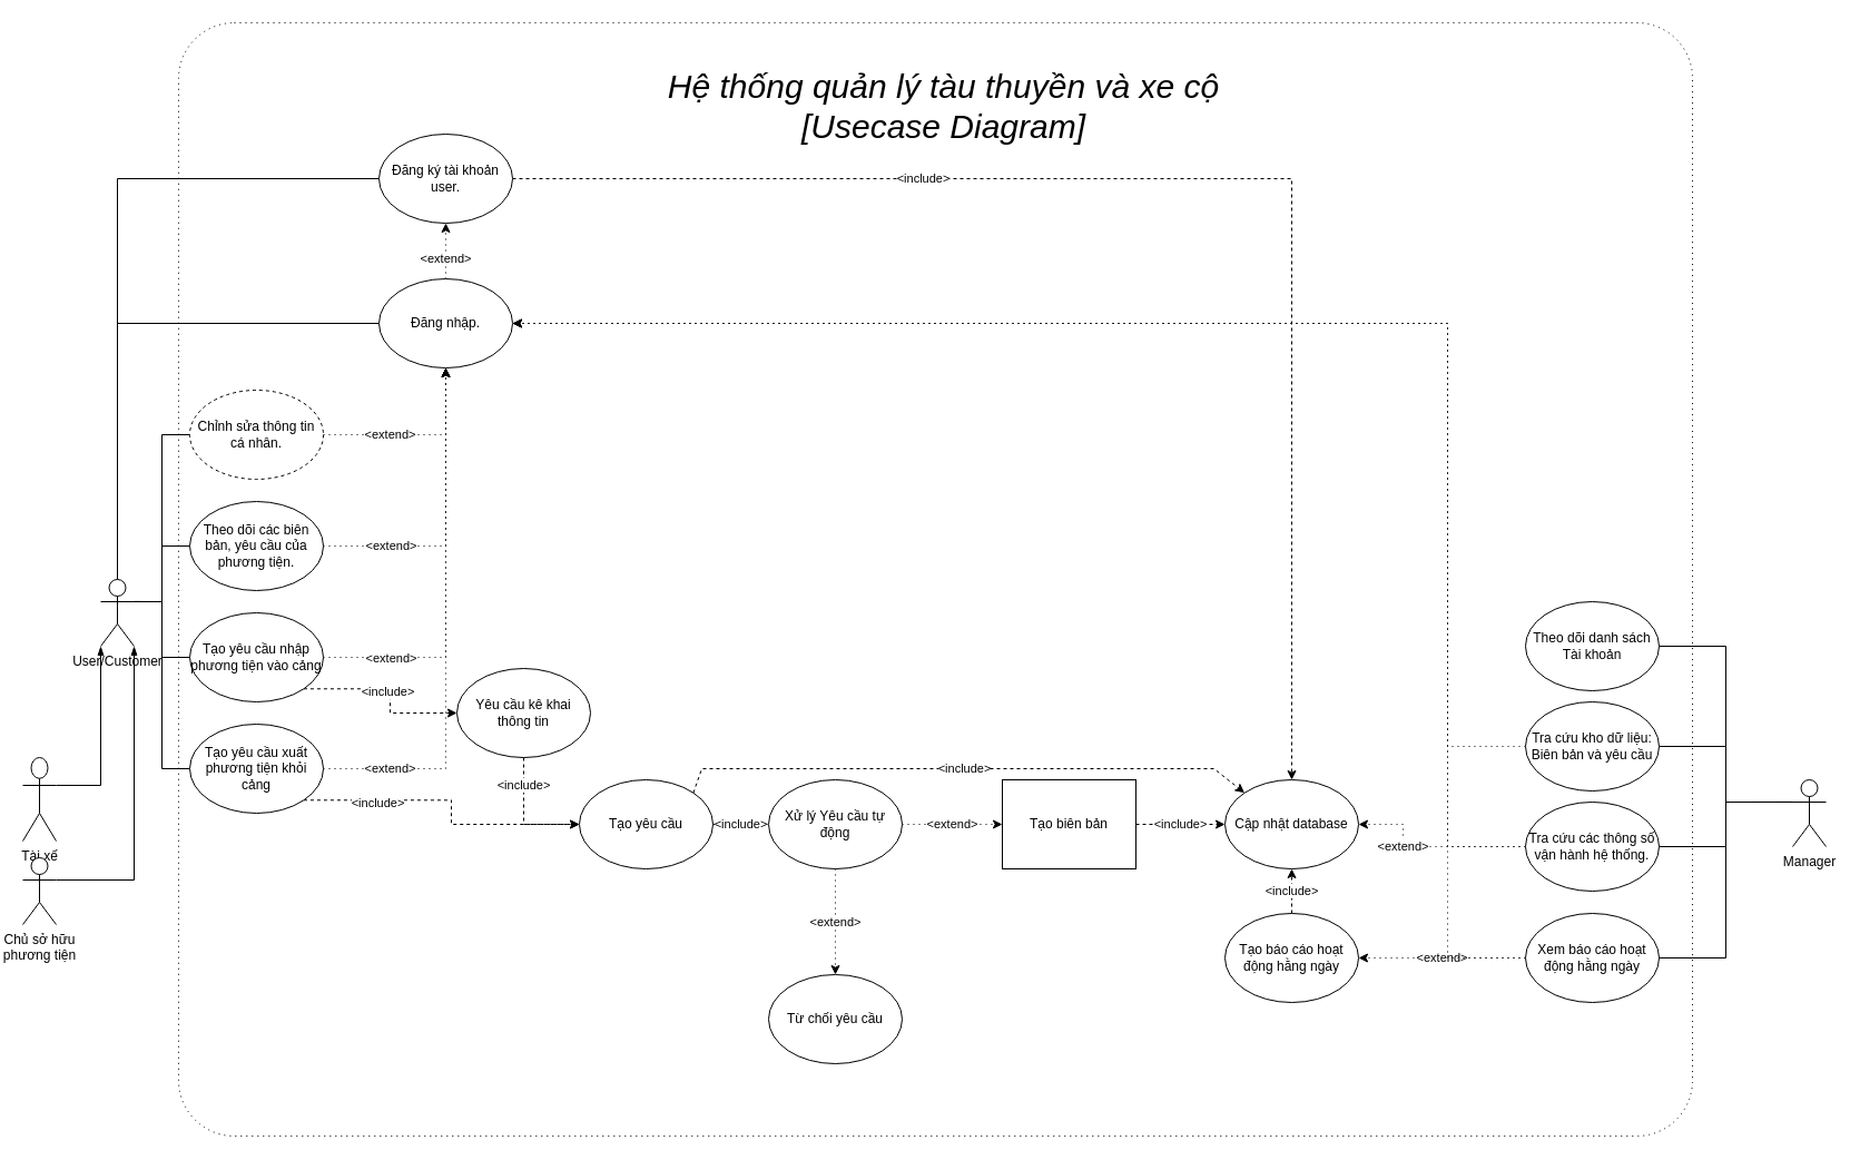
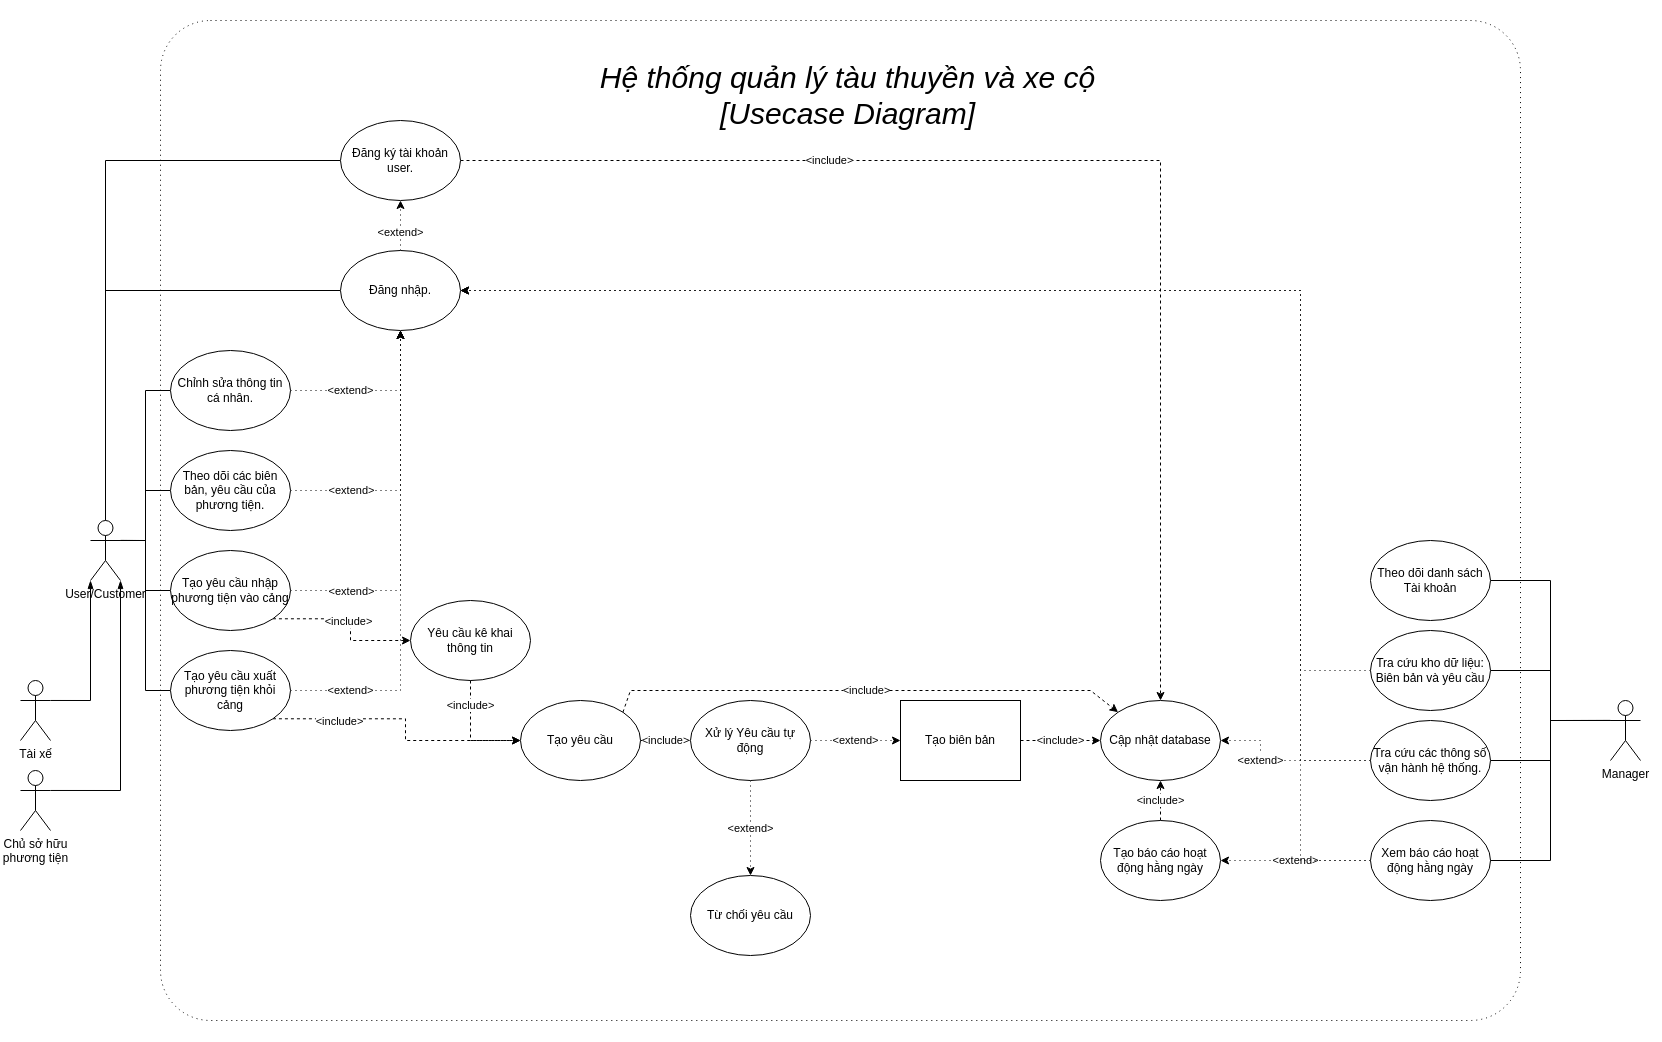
  <mxCell id="0" />
  <mxCell id="1" parent="0" />
  <mxCell id="2" value="" style="rounded=1;whiteSpace=wrap;html=1;arcSize=5;strokeWidth=1;dashed=1;dashPattern=1 4;fillColor=none;" parent="1" vertex="1"><mxGeometry x="160" y="20" width="1360" height="1000" as="geometry" /></mxCell>
  <mxCell id="3" style="edgeStyle=orthogonalEdgeStyle;rounded=0;orthogonalLoop=1;jettySize=auto;html=1;exitX=0.5;exitY=0;exitDx=0;exitDy=0;exitPerimeter=0;entryX=0;entryY=0.5;entryDx=0;entryDy=0;endArrow=none;endFill=0;" parent="1" source="9" target="15" edge="1"><mxGeometry relative="1" as="geometry" /></mxCell>
  <mxCell id="4" style="edgeStyle=orthogonalEdgeStyle;rounded=0;orthogonalLoop=1;jettySize=auto;html=1;exitX=0.5;exitY=0;exitDx=0;exitDy=0;exitPerimeter=0;entryX=0;entryY=0.5;entryDx=0;entryDy=0;endArrow=none;endFill=0;" parent="1" source="9" target="17" edge="1"><mxGeometry relative="1" as="geometry" /></mxCell>
  <mxCell id="5" style="edgeStyle=orthogonalEdgeStyle;rounded=0;orthogonalLoop=1;jettySize=auto;html=1;exitX=1;exitY=0.333;exitDx=0;exitDy=0;exitPerimeter=0;entryX=0;entryY=0.5;entryDx=0;entryDy=0;endArrow=none;endFill=0;" parent="1" source="9" target="21" edge="1"><mxGeometry relative="1" as="geometry" /></mxCell>
  <mxCell id="6" style="edgeStyle=orthogonalEdgeStyle;rounded=0;orthogonalLoop=1;jettySize=auto;html=1;exitX=1;exitY=0.333;exitDx=0;exitDy=0;exitPerimeter=0;entryX=0;entryY=0.5;entryDx=0;entryDy=0;endArrow=none;endFill=0;" parent="1" source="9" target="23" edge="1"><mxGeometry relative="1" as="geometry" /></mxCell>
  <mxCell id="7" style="edgeStyle=orthogonalEdgeStyle;rounded=0;orthogonalLoop=1;jettySize=auto;html=1;exitX=1;exitY=0.333;exitDx=0;exitDy=0;exitPerimeter=0;endArrow=none;endFill=0;" parent="1" source="9" target="37" edge="1"><mxGeometry relative="1" as="geometry" /></mxCell>
  <mxCell id="8" style="edgeStyle=orthogonalEdgeStyle;rounded=0;orthogonalLoop=1;jettySize=auto;html=1;exitX=1;exitY=0.333;exitDx=0;exitDy=0;exitPerimeter=0;entryX=0;entryY=0.5;entryDx=0;entryDy=0;endArrow=none;endFill=0;" parent="1" source="9" target="41" edge="1"><mxGeometry relative="1" as="geometry" /></mxCell>
  <mxCell id="9" value="User/Customer" style="shape=umlActor;verticalLabelPosition=bottom;verticalAlign=top;html=1;outlineConnect=0;" parent="1" vertex="1"><mxGeometry x="90" y="520" width="30" height="60" as="geometry" /></mxCell>
  <mxCell id="10" style="edgeStyle=orthogonalEdgeStyle;rounded=0;orthogonalLoop=1;jettySize=auto;html=1;exitX=0;exitY=0.333;exitDx=0;exitDy=0;exitPerimeter=0;entryX=1;entryY=0.5;entryDx=0;entryDy=0;endArrow=none;endFill=0;" parent="1" source="13" target="26" edge="1"><mxGeometry relative="1" as="geometry" /></mxCell>
  <mxCell id="11" style="edgeStyle=orthogonalEdgeStyle;rounded=0;orthogonalLoop=1;jettySize=auto;html=1;exitX=0;exitY=0.333;exitDx=0;exitDy=0;exitPerimeter=0;entryX=1;entryY=0.5;entryDx=0;entryDy=0;endArrow=none;endFill=0;" parent="1" source="13" target="28" edge="1"><mxGeometry relative="1" as="geometry" /></mxCell>
  <mxCell id="12" style="edgeStyle=orthogonalEdgeStyle;rounded=0;orthogonalLoop=1;jettySize=auto;html=1;exitX=0;exitY=0.333;exitDx=0;exitDy=0;exitPerimeter=0;entryX=1;entryY=0.5;entryDx=0;entryDy=0;endArrow=none;endFill=0;" parent="1" source="13" target="32" edge="1"><mxGeometry relative="1" as="geometry" /></mxCell>
  <mxCell id="13" value="Manager" style="shape=umlActor;verticalLabelPosition=bottom;verticalAlign=top;html=1;outlineConnect=0;" parent="1" vertex="1"><mxGeometry x="1610" y="700" width="30" height="60" as="geometry" /></mxCell>
  <mxCell id="14" value="&amp;lt;include&amp;gt;" style="edgeStyle=orthogonalEdgeStyle;rounded=0;orthogonalLoop=1;jettySize=auto;html=1;exitX=1;exitY=0.5;exitDx=0;exitDy=0;entryX=0.5;entryY=0;entryDx=0;entryDy=0;dashed=1;" parent="1" source="15" target="48" edge="1"><mxGeometry x="-0.405" relative="1" as="geometry"><mxPoint as="offset" /></mxGeometry></mxCell>
  <mxCell id="15" value="Đăng ký tài khoản user." style="ellipse;whiteSpace=wrap;html=1;" parent="1" vertex="1"><mxGeometry x="340" y="120" width="120" height="80" as="geometry" /></mxCell>
  <mxCell id="16" value="&amp;lt;extend&amp;gt;" style="edgeStyle=orthogonalEdgeStyle;rounded=0;orthogonalLoop=1;jettySize=auto;html=1;exitX=0.5;exitY=0;exitDx=0;exitDy=0;dashed=1;dashPattern=1 4;" parent="1" source="17" target="15" edge="1"><mxGeometry x="-0.273" relative="1" as="geometry"><mxPoint as="offset" /></mxGeometry></mxCell>
  <mxCell id="17" value="Đăng nhập." style="ellipse;whiteSpace=wrap;html=1;" parent="1" vertex="1"><mxGeometry x="340" y="250" width="120" height="80" as="geometry" /></mxCell>
  <mxCell id="18" value="" style="edgeStyle=orthogonalEdgeStyle;rounded=0;orthogonalLoop=1;jettySize=auto;html=1;endArrow=blockThin;endFill=1;exitX=1;exitY=0.333;exitDx=0;exitDy=0;exitPerimeter=0;entryX=0;entryY=1;entryDx=0;entryDy=0;entryPerimeter=0;" parent="1" source="19" target="9" edge="1"><mxGeometry relative="1" as="geometry" /></mxCell>
- <mxCell id="19" value="Tài xế" style="shape=umlActor;verticalLabelPosition=bottom;verticalAlign=top;html=1;outlineConnect=0;" parent="1" vertex="1"><mxGeometry x="20" y="680" width="30" height="75" as="geometry" /></mxCell>
+ <mxCell id="19" value="Tài xế" style="shape=umlActor;verticalLabelPosition=bottom;verticalAlign=top;html=1;outlineConnect=0;" parent="1" vertex="1"><mxGeometry x="20" y="680" width="30" height="60" as="geometry" /></mxCell>
  <mxCell id="20" value="&amp;lt;extend&amp;gt;" style="edgeStyle=orthogonalEdgeStyle;rounded=0;orthogonalLoop=1;jettySize=auto;html=1;exitX=1;exitY=0.5;exitDx=0;exitDy=0;entryX=0.5;entryY=1;entryDx=0;entryDy=0;dashed=1;dashPattern=1 4;" parent="1" source="21" target="17" edge="1"><mxGeometry x="-0.294" relative="1" as="geometry"><mxPoint as="offset" /></mxGeometry></mxCell>
- <mxCell id="21" value="Chỉnh sửa thông tin cá nhân." style="ellipse;whiteSpace=wrap;html=1;dashed=1;" parent="1" vertex="1"><mxGeometry x="170" y="350" width="120" height="80" as="geometry" /></mxCell>
+ <mxCell id="21" value="Chỉnh sửa thông tin cá nhân." style="ellipse;whiteSpace=wrap;html=1;" parent="1" vertex="1"><mxGeometry x="170" y="350" width="120" height="80" as="geometry" /></mxCell>
  <mxCell id="22" value="&amp;lt;extend&amp;gt;" style="edgeStyle=orthogonalEdgeStyle;rounded=0;orthogonalLoop=1;jettySize=auto;html=1;exitX=1;exitY=0.5;exitDx=0;exitDy=0;dashed=1;dashPattern=1 4;" parent="1" source="23" target="17" edge="1"><mxGeometry x="-0.545" relative="1" as="geometry"><mxPoint as="offset" /></mxGeometry></mxCell>
  <mxCell id="23" value="Theo dõi các biên bản, yêu cầu của phương tiện." style="ellipse;whiteSpace=wrap;html=1;" parent="1" vertex="1"><mxGeometry x="170" y="450" width="120" height="80" as="geometry" /></mxCell>
  <mxCell id="24" style="edgeStyle=orthogonalEdgeStyle;rounded=0;orthogonalLoop=1;jettySize=auto;html=1;exitX=1;exitY=0.333;exitDx=0;exitDy=0;exitPerimeter=0;endArrow=blockThin;endFill=1;entryX=1;entryY=1;entryDx=0;entryDy=0;entryPerimeter=0;" parent="1" source="25" target="9" edge="1"><mxGeometry relative="1" as="geometry"><mxPoint x="120" y="630" as="targetPoint" /></mxGeometry></mxCell>
  <mxCell id="25" value="Chủ sở hữu&lt;div&gt;phương tiện&lt;/div&gt;" style="shape=umlActor;verticalLabelPosition=bottom;verticalAlign=top;html=1;outlineConnect=0;" parent="1" vertex="1"><mxGeometry x="20" y="770" width="30" height="60" as="geometry" /></mxCell>
  <mxCell id="26" value="Theo dõi danh sách Tài khoản" style="ellipse;whiteSpace=wrap;html=1;" parent="1" vertex="1"><mxGeometry x="1370" y="540" width="120" height="80" as="geometry" /></mxCell>
  <mxCell id="27" style="edgeStyle=orthogonalEdgeStyle;rounded=0;orthogonalLoop=1;jettySize=auto;html=1;entryX=1;entryY=0.5;entryDx=0;entryDy=0;dashed=1;dashPattern=1 4;" parent="1" source="28" target="17" edge="1"><mxGeometry relative="1" as="geometry"><Array as="points"><mxPoint x="1300" y="670" /><mxPoint x="1300" y="290" /></Array></mxGeometry></mxCell>
  <mxCell id="28" value="Tra cứu kho dữ liệu: Biên bản và yêu cầu" style="ellipse;whiteSpace=wrap;html=1;" parent="1" vertex="1"><mxGeometry x="1370" y="630" width="120" height="80" as="geometry" /></mxCell>
  <mxCell id="29" value="&lt;font style=&quot;font-size: 30px;&quot;&gt;&lt;i&gt;Hệ thống quản lý tàu thuyền và xe cộ [Usecase Diagram]&lt;/i&gt;&lt;/font&gt;" style="text;html=1;align=center;verticalAlign=middle;whiteSpace=wrap;rounded=0;" parent="1" vertex="1"><mxGeometry x="590" y="20" width="515" height="150" as="geometry" /></mxCell>
  <mxCell id="30" value="&amp;lt;extend&amp;gt;" style="edgeStyle=orthogonalEdgeStyle;rounded=0;orthogonalLoop=1;jettySize=auto;html=1;entryX=1;entryY=0.5;entryDx=0;entryDy=0;dashed=1;dashPattern=1 4;" parent="1" source="32" target="48" edge="1"><mxGeometry x="0.294" relative="1" as="geometry"><Array as="points"><mxPoint x="1260" y="760" /><mxPoint x="1260" y="740" /></Array><mxPoint as="offset" /></mxGeometry></mxCell>
  <mxCell id="31" style="edgeStyle=orthogonalEdgeStyle;rounded=0;orthogonalLoop=1;jettySize=auto;html=1;exitX=0;exitY=0.5;exitDx=0;exitDy=0;entryX=1;entryY=0.5;entryDx=0;entryDy=0;dashed=1;dashPattern=1 4;" parent="1" source="32" target="17" edge="1"><mxGeometry relative="1" as="geometry"><Array as="points"><mxPoint x="1300" y="760" /><mxPoint x="1300" y="290" /></Array></mxGeometry></mxCell>
  <mxCell id="32" value="Tra cứu các thông số vận hành hệ thống." style="ellipse;whiteSpace=wrap;html=1;" parent="1" vertex="1"><mxGeometry x="1370" y="720" width="120" height="80" as="geometry" /></mxCell>
  <mxCell id="33" style="edgeStyle=orthogonalEdgeStyle;rounded=0;orthogonalLoop=1;jettySize=auto;html=1;exitX=1;exitY=0.5;exitDx=0;exitDy=0;dashed=1;dashPattern=1 4;" parent="1" source="37" target="17" edge="1"><mxGeometry relative="1" as="geometry" /></mxCell>
  <mxCell id="34" value="&amp;lt;extend&amp;gt;" style="edgeLabel;html=1;align=center;verticalAlign=middle;resizable=0;points=[];" parent="33" vertex="1" connectable="0"><mxGeometry x="-0.639" y="2" relative="1" as="geometry"><mxPoint x="-7" y="2" as="offset" /></mxGeometry></mxCell>
  <mxCell id="35" style="edgeStyle=orthogonalEdgeStyle;rounded=0;orthogonalLoop=1;jettySize=auto;html=1;exitX=1;exitY=1;exitDx=0;exitDy=0;dashed=1;" parent="1" source="37" target="45" edge="1"><mxGeometry relative="1" as="geometry" /></mxCell>
  <mxCell id="36" value="&amp;lt;include&amp;gt;&lt;span style=&quot;color: rgba(0, 0, 0, 0); font-family: monospace; font-size: 0px; text-align: start; background-color: rgb(27, 29, 30);&quot;&gt;%3CmxGraphModel%3E%3Croot%3E%3CmxCell%20id%3D%220%22%2F%3E%3CmxCell%20id%3D%221%22%20parent%3D%220%22%2F%3E%3CmxCell%20id%3D%222%22%20value%3D%22X%E1%BB%AD%20l%C3%BD%20Y%C3%AAu%20c%E1%BA%A7u%20t%E1%BB%B1%20%C4%91%E1%BB%99ng%22%20style%3D%22ellipse%3BwhiteSpace%3Dwrap%3Bhtml%3D1%3B%22%20vertex%3D%221%22%20parent%3D%221%22%3E%3CmxGeometry%20x%3D%22-210%22%20y%3D%22620%22%20width%3D%22120%22%20height%3D%2280%22%20as%3D%22geometry%22%2F%3E%3C%2FmxCell%3E%3C%2Froot%3E%3C%2FmxGraphModel%3Einclu&lt;/span&gt;" style="edgeLabel;html=1;align=center;verticalAlign=middle;resizable=0;points=[];" parent="35" vertex="1" connectable="0"><mxGeometry x="-0.485" relative="1" as="geometry"><mxPoint x="34" y="2" as="offset" /></mxGeometry></mxCell>
  <mxCell id="37" value="Tạo yêu cầu nhập phương tiện vào cảng" style="ellipse;whiteSpace=wrap;html=1;" parent="1" vertex="1"><mxGeometry x="170" y="550" width="120" height="80" as="geometry" /></mxCell>
  <mxCell id="38" value="&amp;lt;extend&amp;gt;" style="edgeStyle=orthogonalEdgeStyle;rounded=0;orthogonalLoop=1;jettySize=auto;html=1;exitX=1;exitY=0.5;exitDx=0;exitDy=0;dashed=1;dashPattern=1 4;" parent="1" source="41" target="17" edge="1"><mxGeometry x="-0.745" relative="1" as="geometry"><mxPoint as="offset" /></mxGeometry></mxCell>
  <mxCell id="39" style="edgeStyle=orthogonalEdgeStyle;rounded=0;orthogonalLoop=1;jettySize=auto;html=1;exitX=1;exitY=1;exitDx=0;exitDy=0;entryX=0;entryY=0.5;entryDx=0;entryDy=0;dashed=1;" parent="1" source="41" target="56" edge="1"><mxGeometry relative="1" as="geometry" /></mxCell>
  <mxCell id="40" value="&amp;lt;include&amp;gt;" style="edgeLabel;html=1;align=center;verticalAlign=middle;resizable=0;points=[];" parent="39" vertex="1" connectable="0"><mxGeometry x="-0.299" y="-3" relative="1" as="geometry"><mxPoint x="-28" y="-1" as="offset" /></mxGeometry></mxCell>
  <mxCell id="41" value="Tạo yêu cầu xuất phương tiện khỏi cảng" style="ellipse;whiteSpace=wrap;html=1;" parent="1" vertex="1"><mxGeometry x="170" y="650" width="120" height="80" as="geometry" /></mxCell>
  <mxCell id="42" value="&amp;lt;extend&amp;gt;" style="edgeStyle=orthogonalEdgeStyle;rounded=0;orthogonalLoop=1;jettySize=auto;html=1;exitX=1;exitY=0.5;exitDx=0;exitDy=0;entryX=0;entryY=0.5;entryDx=0;entryDy=0;dashed=1;dashPattern=1 4;" parent="1" source="44" target="47" edge="1"><mxGeometry relative="1" as="geometry" /></mxCell>
  <mxCell id="43" value="&amp;lt;extend&amp;gt;" style="edgeStyle=orthogonalEdgeStyle;rounded=0;orthogonalLoop=1;jettySize=auto;html=1;exitX=0.5;exitY=1;exitDx=0;exitDy=0;entryX=0.5;entryY=0;entryDx=0;entryDy=0;dashed=1;dashPattern=1 4;" edge="1" parent="1" source="44" target="59"><mxGeometry relative="1" as="geometry" /></mxCell>
  <mxCell id="44" value="Xử lý Yêu cầu tự động" style="ellipse;whiteSpace=wrap;html=1;" parent="1" vertex="1"><mxGeometry x="690" y="700" width="120" height="80" as="geometry" /></mxCell>
  <mxCell id="45" value="Yêu cầu kê khai thông tin" style="ellipse;whiteSpace=wrap;html=1;" parent="1" vertex="1"><mxGeometry x="410" y="600" width="120" height="80" as="geometry" /></mxCell>
  <mxCell id="46" value="&amp;lt;include&amp;gt;" style="edgeStyle=orthogonalEdgeStyle;rounded=0;orthogonalLoop=1;jettySize=auto;html=1;exitX=1;exitY=0.5;exitDx=0;exitDy=0;entryX=0;entryY=0.5;entryDx=0;entryDy=0;dashed=1;" parent="1" source="47" target="48" edge="1"><mxGeometry relative="1" as="geometry" /></mxCell>
  <mxCell id="47" value="Tạo biên bản" style="whiteSpace=wrap;html=1;rounded=0;" parent="1" vertex="1"><mxGeometry x="900" y="700" width="120" height="80" as="geometry" /></mxCell>
  <mxCell id="48" value="Cập nhật database" style="ellipse;whiteSpace=wrap;html=1;" parent="1" vertex="1"><mxGeometry x="1100" y="700" width="120" height="80" as="geometry" /></mxCell>
  <mxCell id="49" value="&amp;lt;extend&amp;gt;" style="edgeStyle=orthogonalEdgeStyle;rounded=0;orthogonalLoop=1;jettySize=auto;html=1;exitX=0;exitY=0.5;exitDx=0;exitDy=0;dashed=1;dashPattern=1 4;" parent="1" source="51" target="54" edge="1"><mxGeometry relative="1" as="geometry" /></mxCell>
  <mxCell id="50" style="edgeStyle=orthogonalEdgeStyle;rounded=0;orthogonalLoop=1;jettySize=auto;html=1;exitX=0;exitY=0.5;exitDx=0;exitDy=0;entryX=1;entryY=0.5;entryDx=0;entryDy=0;dashed=1;dashPattern=1 4;" parent="1" source="51" target="17" edge="1"><mxGeometry relative="1" as="geometry"><Array as="points"><mxPoint x="1300" y="860" /><mxPoint x="1300" y="290" /></Array></mxGeometry></mxCell>
  <mxCell id="51" value="Xem báo cáo hoạt động hằng ngày" style="ellipse;whiteSpace=wrap;html=1;" parent="1" vertex="1"><mxGeometry x="1370" y="820" width="120" height="80" as="geometry" /></mxCell>
  <mxCell id="52" style="edgeStyle=orthogonalEdgeStyle;rounded=0;orthogonalLoop=1;jettySize=auto;html=1;exitX=1;exitY=0.5;exitDx=0;exitDy=0;entryX=0;entryY=0.333;entryDx=0;entryDy=0;entryPerimeter=0;endArrow=none;endFill=0;" parent="1" source="51" target="13" edge="1"><mxGeometry relative="1" as="geometry" /></mxCell>
  <mxCell id="53" value="&amp;lt;include&amp;gt;" style="edgeStyle=orthogonalEdgeStyle;rounded=0;orthogonalLoop=1;jettySize=auto;html=1;entryX=0.5;entryY=1;entryDx=0;entryDy=0;dashed=1;" edge="1" parent="1" source="54" target="48"><mxGeometry relative="1" as="geometry" /></mxCell>
  <mxCell id="54" value="Tạo báo cáo hoạt động hằng ngày" style="ellipse;whiteSpace=wrap;html=1;" parent="1" vertex="1"><mxGeometry x="1100" y="820" width="120" height="80" as="geometry" /></mxCell>
  <mxCell id="55" value="&amp;lt;include&amp;gt;" style="edgeStyle=orthogonalEdgeStyle;rounded=0;orthogonalLoop=1;jettySize=auto;html=1;exitX=1;exitY=0.5;exitDx=0;exitDy=0;entryX=0;entryY=0.5;entryDx=0;entryDy=0;dashed=1;" parent="1" source="56" target="44" edge="1"><mxGeometry relative="1" as="geometry" /></mxCell>
  <mxCell id="56" value="Tạo yêu cầu" style="ellipse;whiteSpace=wrap;html=1;" parent="1" vertex="1"><mxGeometry x="520" y="700" width="120" height="80" as="geometry" /></mxCell>
  <mxCell id="57" value="&amp;lt;include&amp;gt;" style="edgeStyle=orthogonalEdgeStyle;rounded=0;orthogonalLoop=1;jettySize=auto;html=1;exitX=0.5;exitY=1;exitDx=0;exitDy=0;entryX=0;entryY=0.5;entryDx=0;entryDy=0;dashed=1;" parent="1" source="45" target="56" edge="1"><mxGeometry x="-0.538" relative="1" as="geometry"><mxPoint as="offset" /></mxGeometry></mxCell>
  <mxCell id="58" value="&amp;lt;include&amp;gt;" style="endArrow=classic;html=1;rounded=0;exitX=1;exitY=0;exitDx=0;exitDy=0;entryX=0;entryY=0;entryDx=0;entryDy=0;dashed=1;" edge="1" parent="1" source="56" target="48"><mxGeometry width="50" height="50" relative="1" as="geometry"><mxPoint y="700" as="sourcePoint" x="840" /><mxPoint x="890" y="650" as="targetPoint" /><Array as="points"><mxPoint x="630" y="690" /><mxPoint x="1090" y="690" /></Array></mxGeometry></mxCell>
  <mxCell id="59" value="Từ chối yêu cầu" style="ellipse;whiteSpace=wrap;html=1;" vertex="1" parent="1"><mxGeometry x="690" y="875" width="120" height="80" as="geometry" /></mxCell>
